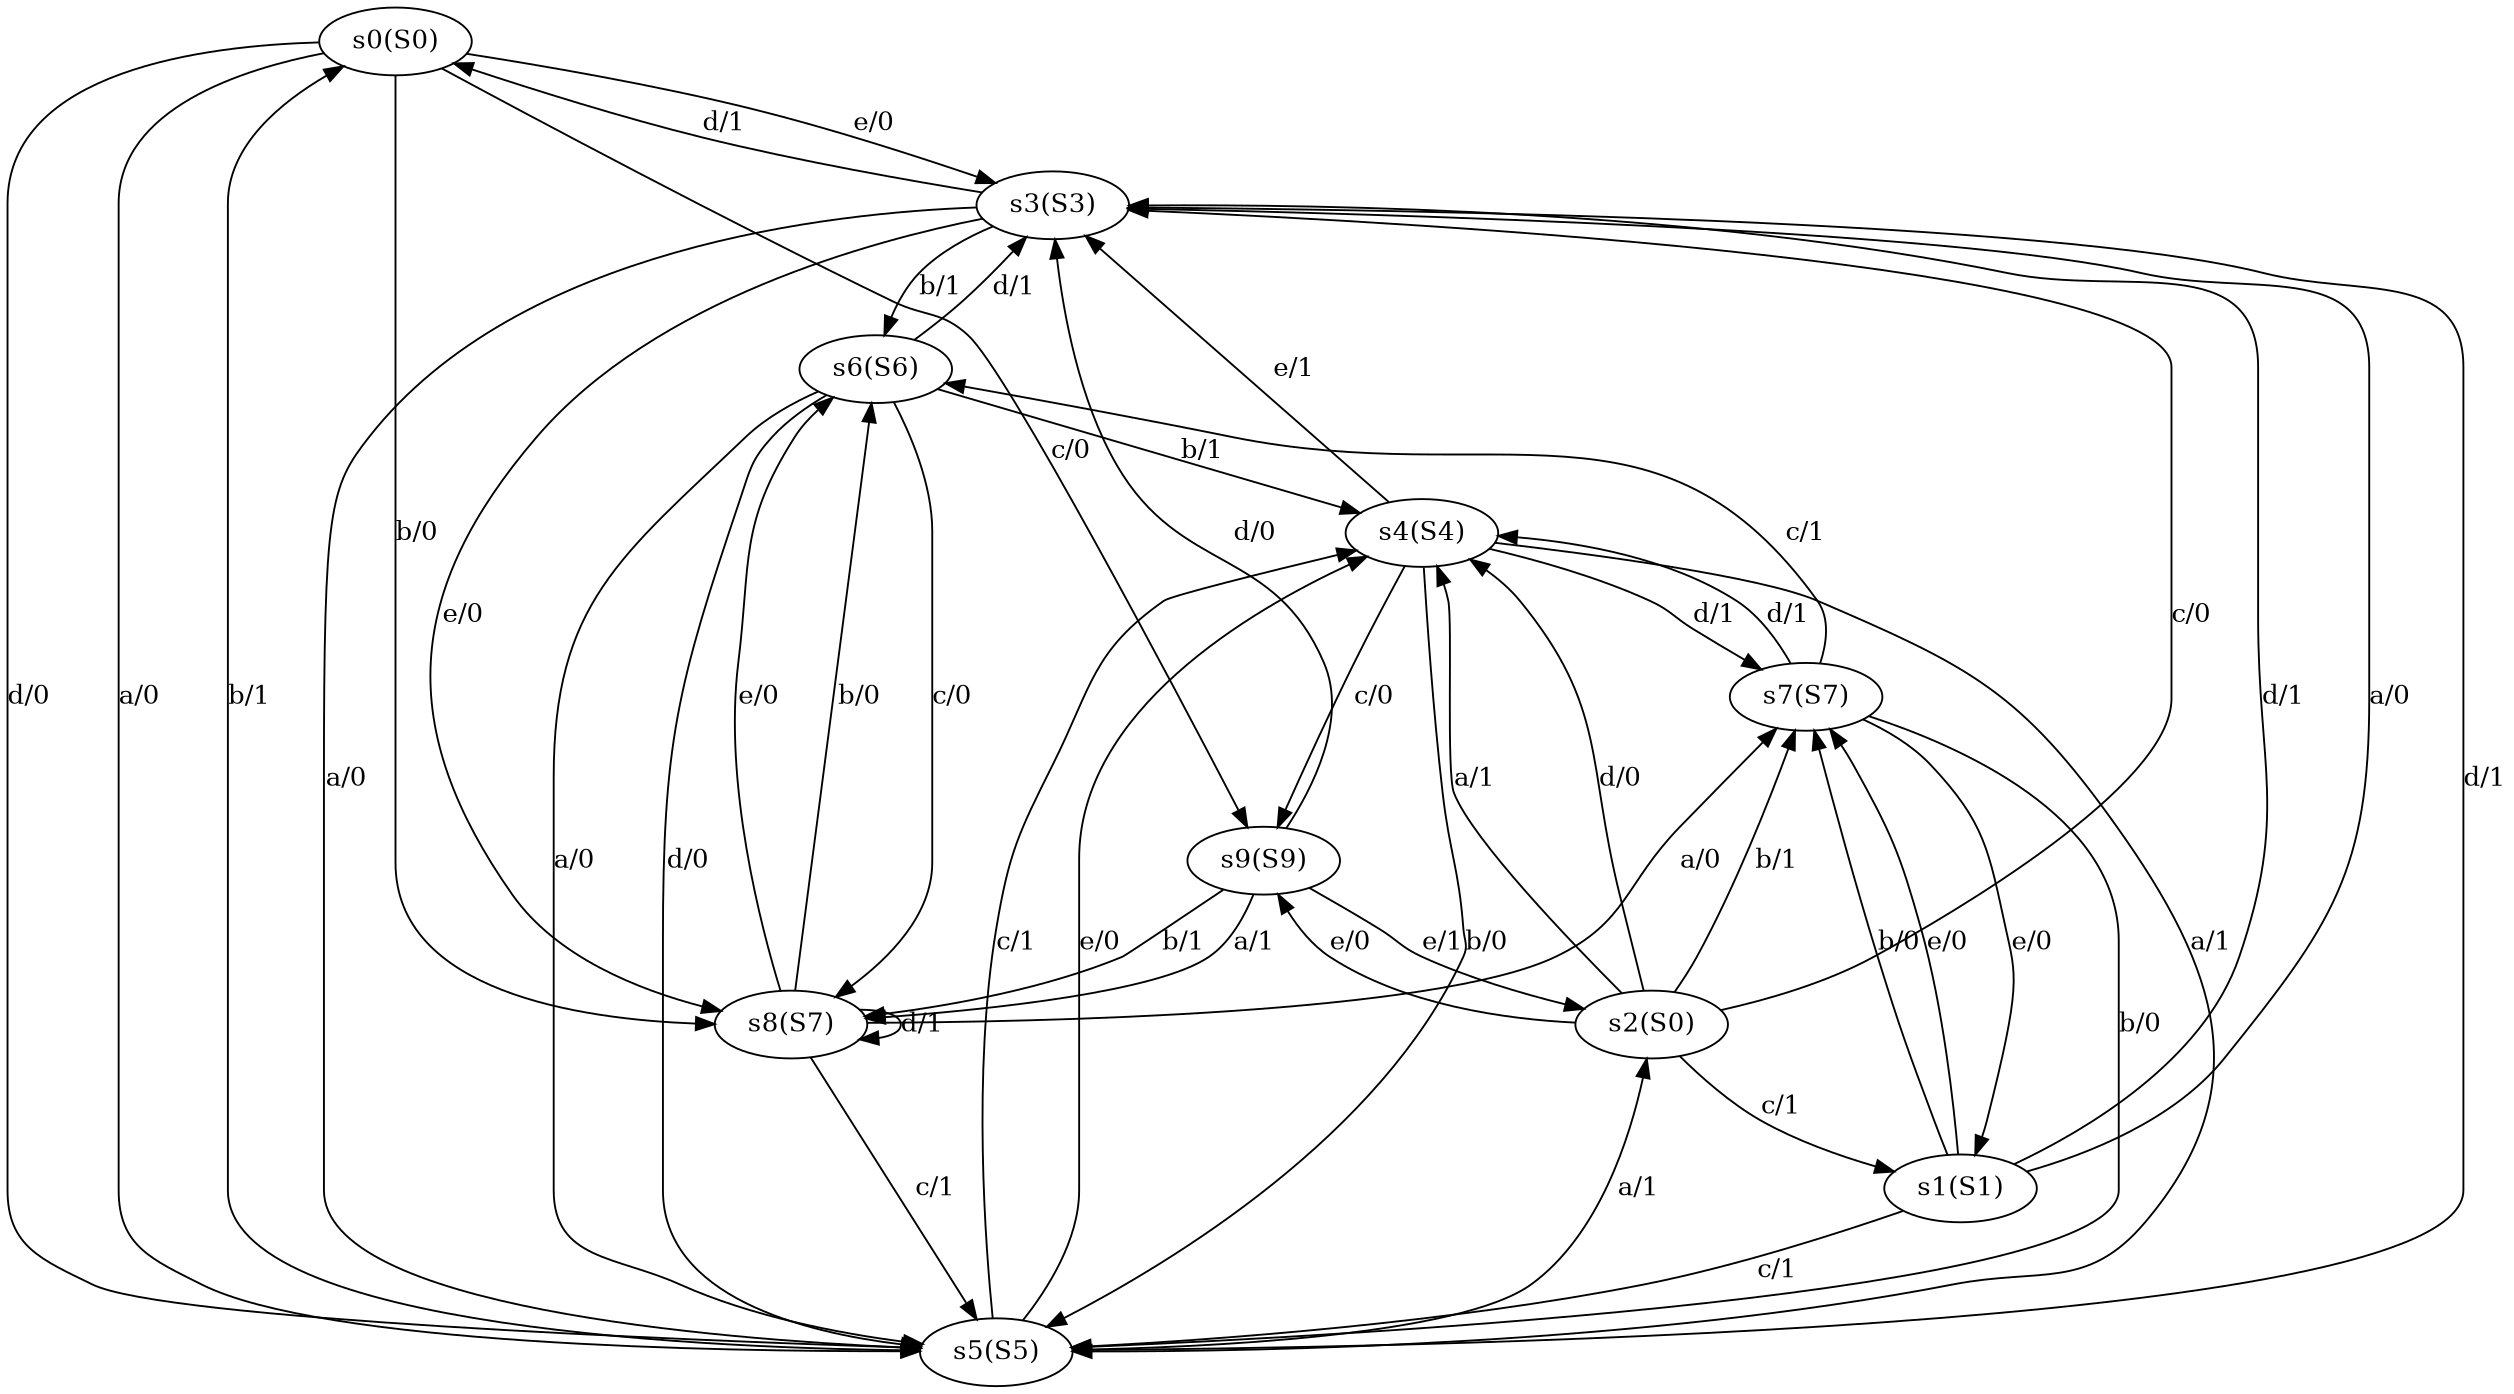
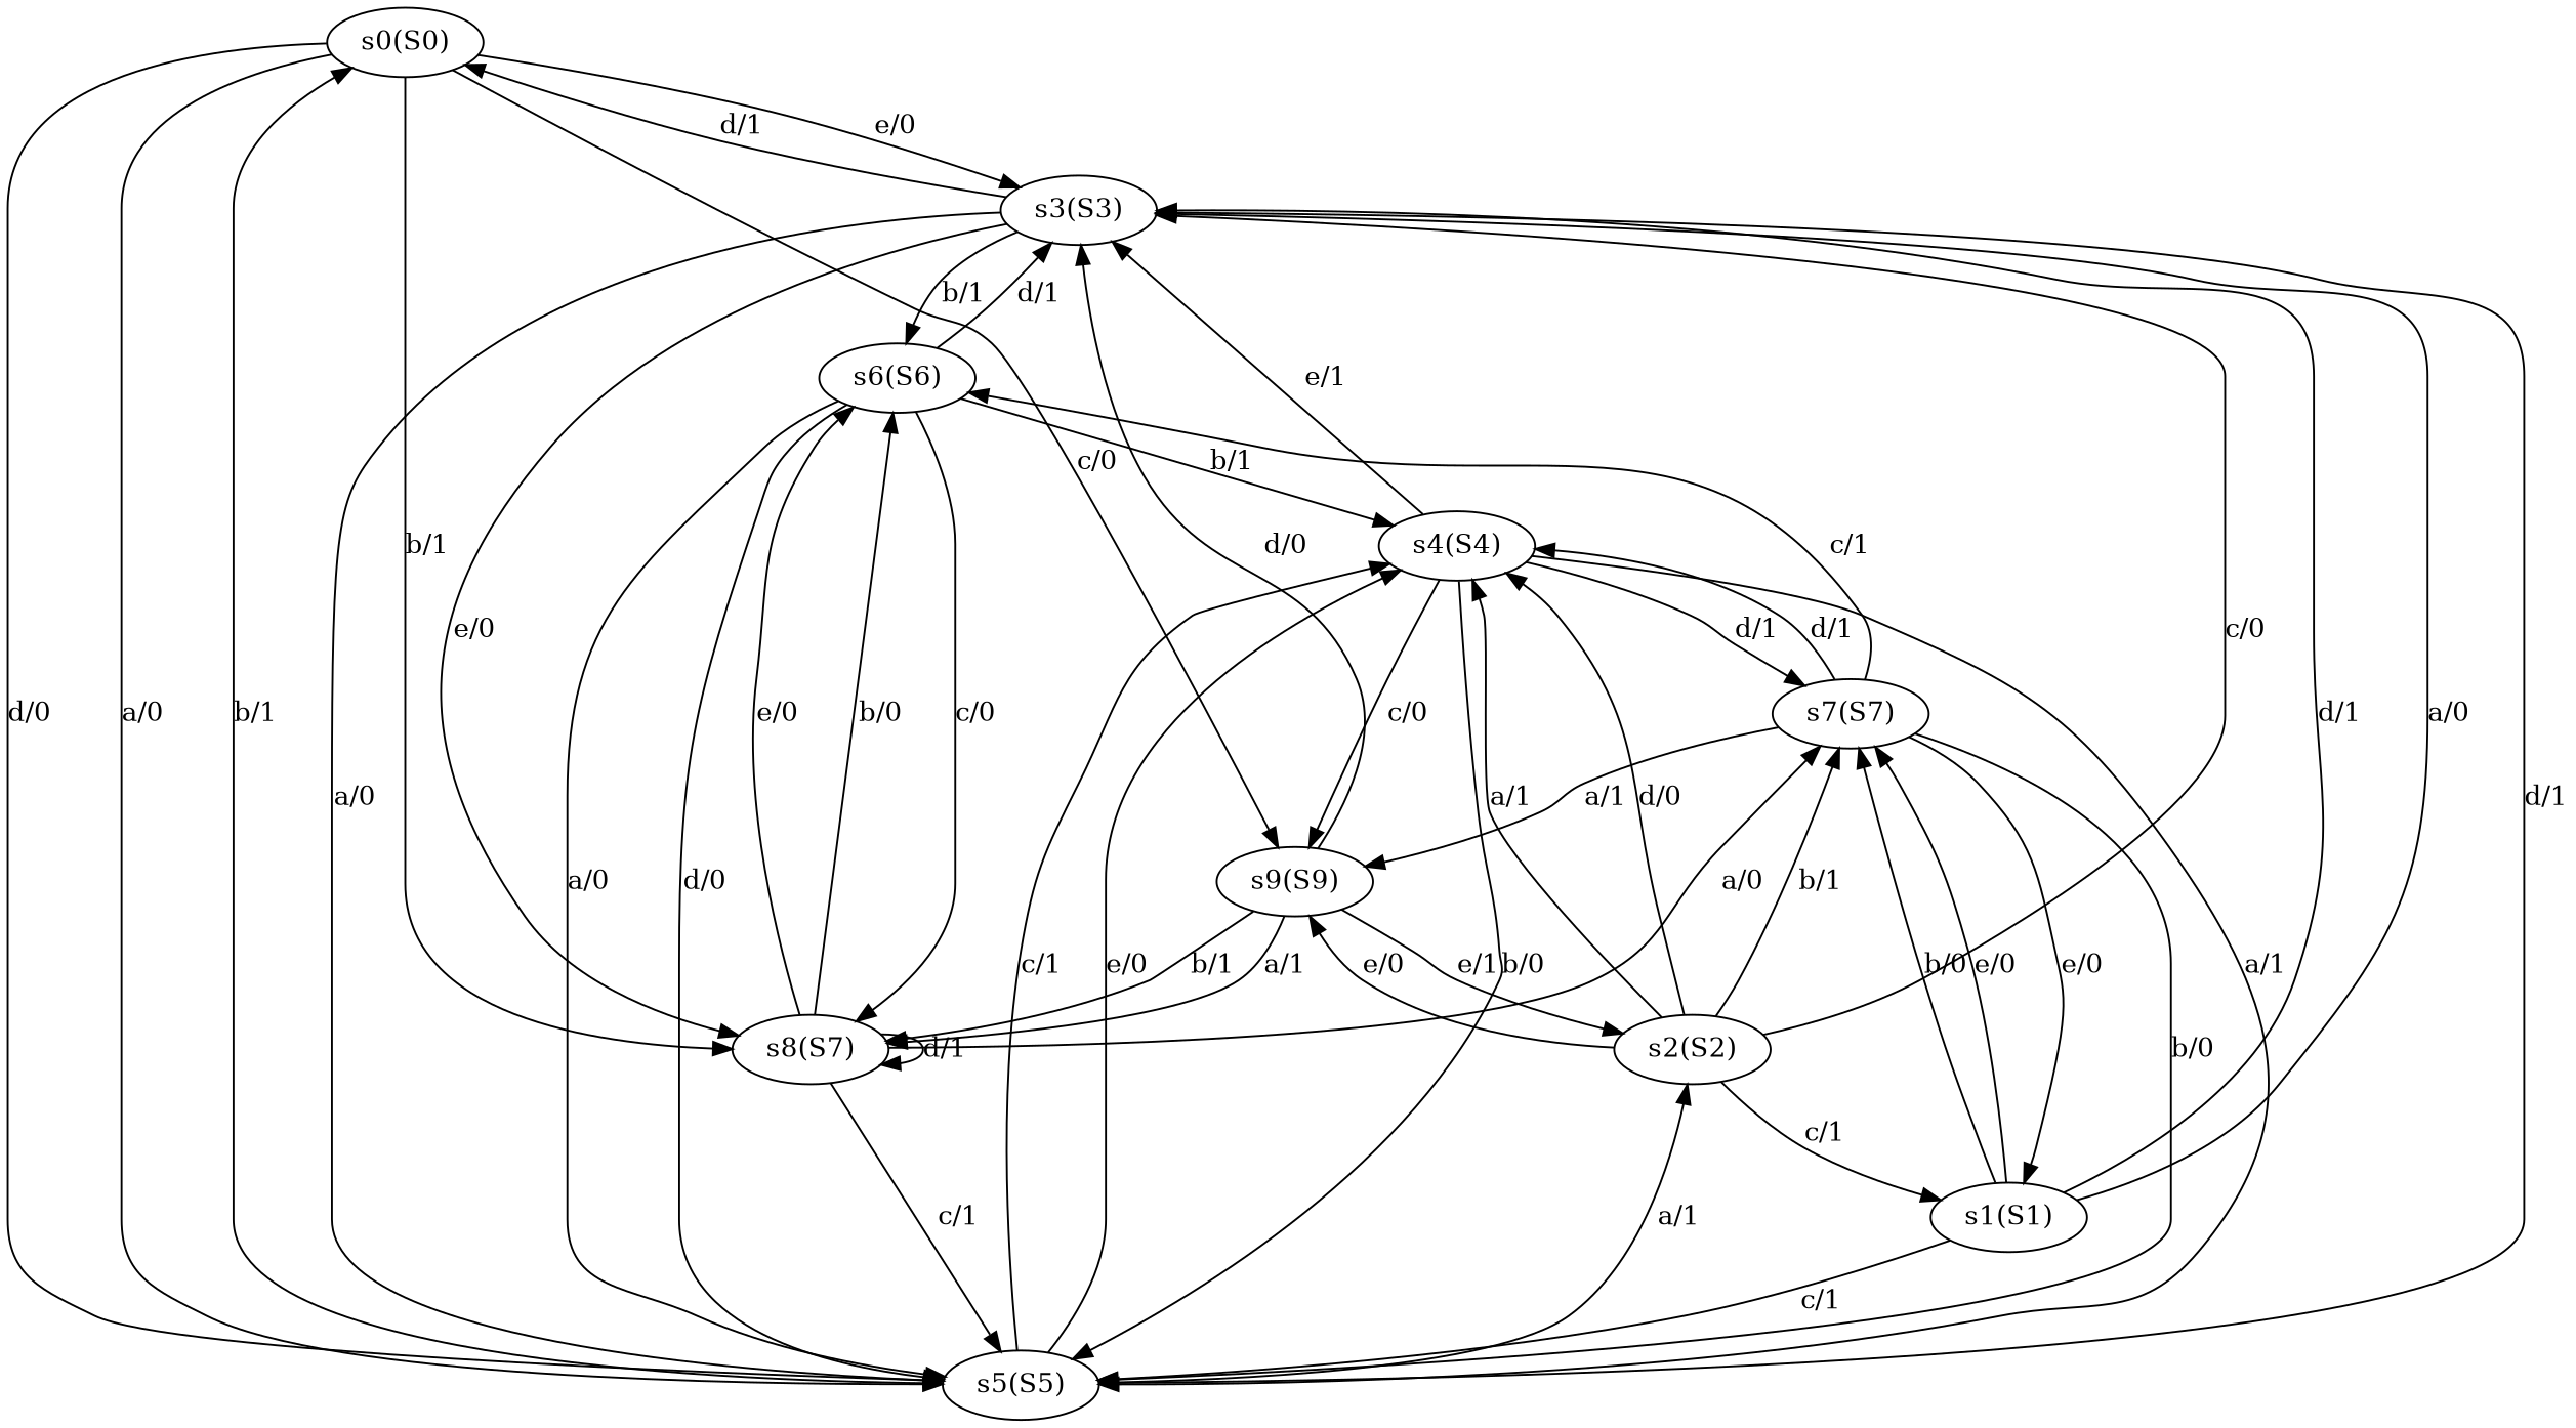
  digraph {
    n1 [label="s0(S0)"]
    n2 [label="s3(S3)"]
    n3 [label="s9(S9)"]
    n4 [label="s5(S5)"]
    n5 [label="s8(S7)"]
    n6 [label="s6(S6)"]
-   n7 [label="s2(S0)"]
+   n7 [label="s2(S2)"]
    n8 [label="s4(S4)"]
    n9 [label="s7(S7)"]
    n10 [label="s1(S1)"]
    n1 -> n2 [label="e/0"]
    n1 -> n3 [label="c/0"]
    n1 -> n4 [label="d/0"]
    n1 -> n4 [label="a/0"]
-   n1 -> n5 [label="b/0"]
+   n1 -> n5 [label="b/1"]
    n2 -> n1 [label="d/1"]
    n2 -> n4 [label="a/0"]
    n2 -> n5 [label="e/0"]
    n2 -> n6 [label="b/1"]
    n3 -> n2 [label="d/0"]
    n3 -> n5 [label="b/1"]
    n3 -> n5 [label="a/1"]
    n3 -> n7 [label="e/1"]
    n4 -> n1 [label="b/1"]
    n4 -> n2 [label="d/1"]
    n4 -> n7 [label="a/1"]
    n4 -> n8 [label="c/1"]
    n4 -> n8 [label="e/0"]
    n5 -> n4 [label="c/1"]
    n5 -> n5 [label="d/1"]
    n5 -> n6 [label="e/0"]
    n5 -> n6 [label="b/0"]
    n5 -> n9 [label="a/0"]
    n6 -> n2 [label="d/1"]
    n6 -> n4 [label="d/0"]
    n6 -> n4 [label="a/0"]
    n6 -> n5 [label="c/0"]
    n6 -> n8 [label="b/1"]
    n7 -> n2 [label="c/0"]
    n7 -> n3 [label="e/0"]
    n7 -> n8 [label="d/0"]
    n7 -> n8 [label="a/1"]
    n7 -> n9 [label="b/1"]
    n7 -> n10 [label="c/1"]
    n8 -> n2 [label="e/1"]
    n8 -> n3 [label="c/0"]
    n8 -> n4 [label="a/1"]
    n8 -> n4 [label="b/0"]
    n8 -> n9 [label="d/1"]
+   n9 -> n3 [label="a/1"]
    n9 -> n4 [label="b/0"]
    n9 -> n6 [label="c/1"]
    n9 -> n8 [label="d/1"]
    n9 -> n10 [label="e/0"]
    n10 -> n2 [label="d/1"]
    n10 -> n2 [label="a/0"]
    n10 -> n4 [label="c/1"]
    n10 -> n9 [label="b/0"]
    n10 -> n9 [label="e/0"]
  }
